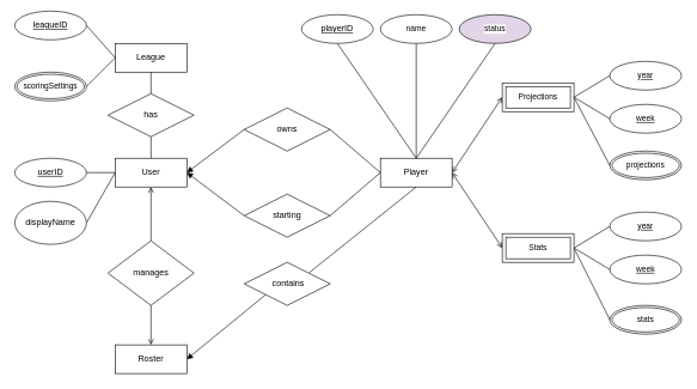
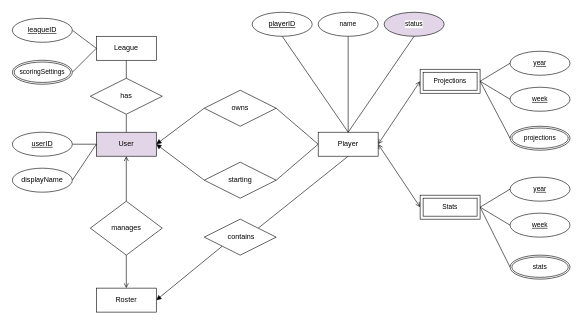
  <mxCell id="0" />
  <mxCell id="1" parent="0" />
  <mxCell id="2" style="edgeStyle=none;shape=connector;rounded=0;orthogonalLoop=1;jettySize=auto;html=1;exitX=0.5;exitY=1;exitDx=0;exitDy=0;entryX=0.5;entryY=0;entryDx=0;entryDy=0;strokeColor=default;align=center;verticalAlign=middle;fontFamily=Helvetica;fontSize=11;fontColor=default;labelBackgroundColor=default;endArrow=none;" edge="1" parent="1" source="3" target="22"><mxGeometry relative="1" as="geometry" /></mxCell>
  <mxCell id="3" value="League" style="whiteSpace=wrap;html=1;align=center;" vertex="1" parent="1"><mxGeometry x="160" y="60" width="100" height="40" as="geometry" /></mxCell>
  <mxCell id="4" style="edgeStyle=none;shape=connector;rounded=0;orthogonalLoop=1;jettySize=auto;html=1;exitX=1;exitY=0.5;exitDx=0;exitDy=0;entryX=0;entryY=0.5;entryDx=0;entryDy=0;strokeColor=default;align=center;verticalAlign=middle;fontFamily=Helvetica;fontSize=11;fontColor=default;labelBackgroundColor=default;endArrow=open;startArrow=open;startFill=0;endFill=0;" edge="1" parent="1" source="6" target="30"><mxGeometry relative="1" as="geometry" /></mxCell>
  <mxCell id="5" style="edgeStyle=none;shape=connector;rounded=0;orthogonalLoop=1;jettySize=auto;html=1;exitX=1;exitY=0.5;exitDx=0;exitDy=0;entryX=0;entryY=0.5;entryDx=0;entryDy=0;strokeColor=default;align=center;verticalAlign=middle;fontFamily=Helvetica;fontSize=11;fontColor=default;labelBackgroundColor=default;endArrow=open;startArrow=open;startFill=0;endFill=0;" edge="1" parent="1" source="6" target="34"><mxGeometry relative="1" as="geometry" /></mxCell>
  <mxCell id="6" value="Player" style="whiteSpace=wrap;html=1;align=center;" vertex="1" parent="1"><mxGeometry x="530" y="220" width="100" height="40" as="geometry" /></mxCell>
  <mxCell id="7" style="edgeStyle=none;shape=connector;rounded=0;orthogonalLoop=1;jettySize=auto;html=1;exitX=1;exitY=0.5;exitDx=0;exitDy=0;entryX=0;entryY=1;entryDx=0;entryDy=0;strokeColor=default;align=center;verticalAlign=middle;fontFamily=Helvetica;fontSize=11;fontColor=default;labelBackgroundColor=default;endArrow=none;startArrow=block;startFill=1;" edge="1" parent="1" source="8" target="21"><mxGeometry relative="1" as="geometry" /></mxCell>
  <mxCell id="8" value="Roster" style="whiteSpace=wrap;html=1;align=center;" vertex="1" parent="1"><mxGeometry x="160" y="480" width="100" height="40" as="geometry" /></mxCell>
  <mxCell id="9" style="edgeStyle=none;shape=connector;rounded=0;orthogonalLoop=1;jettySize=auto;html=1;exitX=0.5;exitY=0;exitDx=0;exitDy=0;entryX=0.5;entryY=1;entryDx=0;entryDy=0;strokeColor=default;align=center;verticalAlign=middle;fontFamily=Helvetica;fontSize=11;fontColor=default;labelBackgroundColor=default;endArrow=none;" edge="1" parent="1" source="11" target="22"><mxGeometry relative="1" as="geometry" /></mxCell>
  <mxCell id="10" style="edgeStyle=none;shape=connector;rounded=0;orthogonalLoop=1;jettySize=auto;html=1;exitX=0.5;exitY=1;exitDx=0;exitDy=0;entryX=0.5;entryY=0;entryDx=0;entryDy=0;strokeColor=default;align=center;verticalAlign=middle;fontFamily=Helvetica;fontSize=11;fontColor=default;labelBackgroundColor=default;endArrow=none;startArrow=open;startFill=0;" edge="1" parent="1" source="11" target="24"><mxGeometry relative="1" as="geometry" /></mxCell>
- <mxCell id="11" value="User" style="whiteSpace=wrap;html=1;align=center;" vertex="1" parent="1"><mxGeometry x="160" y="220" width="100" height="40" as="geometry" /></mxCell>
+ <mxCell id="11" value="User" style="whiteSpace=wrap;html=1;align=center;fillColor=#e1d5e7;" vertex="1" parent="1"><mxGeometry x="160" y="220" width="100" height="40" as="geometry" /></mxCell>
  <mxCell id="12" style="edgeStyle=none;shape=connector;rounded=0;orthogonalLoop=1;jettySize=auto;html=1;exitX=1;exitY=0.5;exitDx=0;exitDy=0;entryX=0;entryY=0.5;entryDx=0;entryDy=0;strokeColor=default;align=center;verticalAlign=middle;fontFamily=Helvetica;fontSize=11;fontColor=default;labelBackgroundColor=default;endArrow=none;" edge="1" parent="1" source="13" target="11"><mxGeometry relative="1" as="geometry" /></mxCell>
  <mxCell id="13" value="userID" style="ellipse;whiteSpace=wrap;html=1;align=center;fontStyle=4;" vertex="1" parent="1"><mxGeometry x="20" y="220" width="100" height="40" as="geometry" /></mxCell>
  <mxCell id="14" style="edgeStyle=none;shape=connector;rounded=0;orthogonalLoop=1;jettySize=auto;html=1;exitX=1;exitY=0.5;exitDx=0;exitDy=0;entryX=0;entryY=0.5;entryDx=0;entryDy=0;strokeColor=default;align=center;verticalAlign=middle;fontFamily=Helvetica;fontSize=11;fontColor=default;labelBackgroundColor=default;endArrow=none;" edge="1" parent="1" source="15" target="3"><mxGeometry relative="1" as="geometry" /></mxCell>
- <mxCell id="15" value="leagueID" style="ellipse;whiteSpace=wrap;html=1;align=center;fontStyle=4;" vertex="1" parent="1"><mxGeometry x="20" y="15" width="100" height="40" as="geometry" /></mxCell>
+ <mxCell id="15" value="leagueID" style="ellipse;whiteSpace=wrap;html=1;align=center;fontStyle=4;" vertex="1" parent="1"><mxGeometry x="20" y="30" width="100" height="40" as="geometry" /></mxCell>
  <mxCell id="16" style="edgeStyle=none;shape=connector;rounded=0;orthogonalLoop=1;jettySize=auto;html=1;exitX=0.5;exitY=1;exitDx=0;exitDy=0;entryX=0.5;entryY=0;entryDx=0;entryDy=0;strokeColor=default;align=center;verticalAlign=middle;fontFamily=Helvetica;fontSize=11;fontColor=default;labelBackgroundColor=default;endArrow=none;" edge="1" parent="1" source="17" target="6"><mxGeometry relative="1" as="geometry" /></mxCell>
  <mxCell id="17" value="playerID" style="ellipse;whiteSpace=wrap;html=1;align=center;fontStyle=4;" vertex="1" parent="1"><mxGeometry x="420" y="20" width="100" height="40" as="geometry" /></mxCell>
  <mxCell id="18" style="edgeStyle=none;shape=connector;rounded=0;orthogonalLoop=1;jettySize=auto;html=1;exitX=1;exitY=0.5;exitDx=0;exitDy=0;strokeColor=default;align=center;verticalAlign=middle;fontFamily=Helvetica;fontSize=11;fontColor=default;labelBackgroundColor=default;endArrow=none;" edge="1" parent="1" source="19"><mxGeometry relative="1" as="geometry"><mxPoint x="160" y="240" as="targetPoint" /></mxGeometry></mxCell>
- <mxCell id="19" value="displayName" style="ellipse;whiteSpace=wrap;html=1;align=center;" vertex="1" parent="1"><mxGeometry x="20" y="280" width="100" height="60" as="geometry" /></mxCell>
+ <mxCell id="19" value="displayName" style="ellipse;whiteSpace=wrap;html=1;align=center;" vertex="1" parent="1"><mxGeometry x="20" y="280" width="100" height="40" as="geometry" /></mxCell>
  <mxCell id="20" style="edgeStyle=none;shape=connector;rounded=0;orthogonalLoop=1;jettySize=auto;html=1;exitX=1;exitY=0;exitDx=0;exitDy=0;entryX=0.5;entryY=1;entryDx=0;entryDy=0;strokeColor=default;align=center;verticalAlign=middle;fontFamily=Helvetica;fontSize=11;fontColor=default;labelBackgroundColor=default;endArrow=none;" edge="1" parent="1" source="21" target="6"><mxGeometry relative="1" as="geometry" /></mxCell>
  <mxCell id="21" value="&amp;nbsp;contains" style="shape=rhombus;perimeter=rhombusPerimeter;whiteSpace=wrap;html=1;align=center;" vertex="1" parent="1"><mxGeometry x="340" y="365" width="120" height="60" as="geometry" /></mxCell>
  <mxCell id="22" value="has" style="shape=rhombus;perimeter=rhombusPerimeter;whiteSpace=wrap;html=1;align=center;" vertex="1" parent="1"><mxGeometry x="150" y="130" width="120" height="60" as="geometry" /></mxCell>
  <mxCell id="23" style="edgeStyle=none;shape=connector;rounded=0;orthogonalLoop=1;jettySize=auto;html=1;exitX=0.5;exitY=1;exitDx=0;exitDy=0;entryX=0.5;entryY=0;entryDx=0;entryDy=0;strokeColor=default;align=center;verticalAlign=middle;fontFamily=Helvetica;fontSize=11;fontColor=default;labelBackgroundColor=default;endArrow=open;endFill=0;" edge="1" parent="1" source="24" target="8"><mxGeometry relative="1" as="geometry" /></mxCell>
  <mxCell id="24" value="manages" style="shape=rhombus;perimeter=rhombusPerimeter;whiteSpace=wrap;html=1;align=center;" vertex="1" parent="1"><mxGeometry x="150" y="335" width="120" height="90" as="geometry" /></mxCell>
  <mxCell id="25" style="edgeStyle=none;shape=connector;rounded=0;orthogonalLoop=1;jettySize=auto;html=1;exitX=1;exitY=0.5;exitDx=0;exitDy=0;entryX=0;entryY=0.5;entryDx=0;entryDy=0;strokeColor=default;align=center;verticalAlign=middle;fontFamily=Helvetica;fontSize=11;fontColor=default;labelBackgroundColor=default;endArrow=none;" edge="1" parent="1" source="27" target="6"><mxGeometry relative="1" as="geometry" /></mxCell>
  <mxCell id="26" style="edgeStyle=none;shape=connector;rounded=0;orthogonalLoop=1;jettySize=auto;html=1;exitX=0;exitY=0.5;exitDx=0;exitDy=0;entryX=1;entryY=0.5;entryDx=0;entryDy=0;strokeColor=default;align=center;verticalAlign=middle;fontFamily=Helvetica;fontSize=11;fontColor=default;labelBackgroundColor=default;endArrow=block;startArrow=none;startFill=0;endFill=1;" edge="1" parent="1" source="27" target="11"><mxGeometry relative="1" as="geometry" /></mxCell>
  <mxCell id="27" value="owns" style="shape=rhombus;perimeter=rhombusPerimeter;whiteSpace=wrap;html=1;align=center;" vertex="1" parent="1"><mxGeometry x="340" y="150" width="120" height="60" as="geometry" /></mxCell>
  <mxCell id="28" style="edgeStyle=none;shape=connector;rounded=0;orthogonalLoop=1;jettySize=auto;html=1;exitX=1;exitY=0.5;exitDx=0;exitDy=0;entryX=0;entryY=0.5;entryDx=0;entryDy=0;strokeColor=default;align=center;verticalAlign=middle;fontFamily=Helvetica;fontSize=11;fontColor=default;labelBackgroundColor=default;endArrow=none;" edge="1" parent="1" source="30" target="35"><mxGeometry relative="1" as="geometry" /></mxCell>
  <mxCell id="29" style="edgeStyle=none;shape=connector;rounded=0;orthogonalLoop=1;jettySize=auto;html=1;exitX=1;exitY=0.5;exitDx=0;exitDy=0;entryX=0;entryY=0.5;entryDx=0;entryDy=0;strokeColor=default;align=center;verticalAlign=middle;fontFamily=Helvetica;fontSize=11;fontColor=default;labelBackgroundColor=default;endArrow=none;" edge="1" parent="1" source="30" target="36"><mxGeometry relative="1" as="geometry" /></mxCell>
  <mxCell id="30" value="Projections" style="shape=ext;margin=3;double=1;whiteSpace=wrap;html=1;align=center;fontFamily=Helvetica;fontSize=11;fontColor=default;labelBackgroundColor=default;" vertex="1" parent="1"><mxGeometry x="700" y="115" width="100" height="40" as="geometry" /></mxCell>
  <mxCell id="31" style="edgeStyle=none;shape=connector;rounded=0;orthogonalLoop=1;jettySize=auto;html=1;exitX=1;exitY=0.5;exitDx=0;exitDy=0;entryX=0;entryY=0.5;entryDx=0;entryDy=0;strokeColor=default;align=center;verticalAlign=middle;fontFamily=Helvetica;fontSize=11;fontColor=default;labelBackgroundColor=default;endArrow=none;" edge="1" parent="1" source="34" target="37"><mxGeometry relative="1" as="geometry" /></mxCell>
  <mxCell id="32" style="edgeStyle=none;shape=connector;rounded=0;orthogonalLoop=1;jettySize=auto;html=1;exitX=1;exitY=0.5;exitDx=0;exitDy=0;entryX=0;entryY=0.5;entryDx=0;entryDy=0;strokeColor=default;align=center;verticalAlign=middle;fontFamily=Helvetica;fontSize=11;fontColor=default;labelBackgroundColor=default;endArrow=none;" edge="1" parent="1" source="34" target="38"><mxGeometry relative="1" as="geometry" /></mxCell>
  <mxCell id="33" style="edgeStyle=none;shape=connector;rounded=0;orthogonalLoop=1;jettySize=auto;html=1;exitX=1;exitY=0.5;exitDx=0;exitDy=0;entryX=0;entryY=0.5;entryDx=0;entryDy=0;strokeColor=default;align=center;verticalAlign=middle;fontFamily=Helvetica;fontSize=11;fontColor=default;labelBackgroundColor=default;endArrow=none;" edge="1" parent="1" source="34" target="43"><mxGeometry relative="1" as="geometry" /></mxCell>
  <mxCell id="34" value="Stats" style="shape=ext;margin=3;double=1;whiteSpace=wrap;html=1;align=center;fontFamily=Helvetica;fontSize=11;fontColor=default;labelBackgroundColor=default;" vertex="1" parent="1"><mxGeometry x="700" y="325" width="100" height="40" as="geometry" /></mxCell>
  <mxCell id="35" value="year" style="ellipse;whiteSpace=wrap;html=1;align=center;fontStyle=4;fontFamily=Helvetica;fontSize=11;fontColor=default;labelBackgroundColor=default;" vertex="1" parent="1"><mxGeometry x="850" y="85" width="100" height="40" as="geometry" /></mxCell>
  <mxCell id="36" value="week" style="ellipse;whiteSpace=wrap;html=1;align=center;fontStyle=4;fontFamily=Helvetica;fontSize=11;fontColor=default;labelBackgroundColor=default;" vertex="1" parent="1"><mxGeometry x="850" y="145" width="100" height="40" as="geometry" /></mxCell>
  <mxCell id="37" value="year" style="ellipse;whiteSpace=wrap;html=1;align=center;fontStyle=4;fontFamily=Helvetica;fontSize=11;fontColor=default;labelBackgroundColor=default;" vertex="1" parent="1"><mxGeometry x="850" y="295" width="100" height="40" as="geometry" /></mxCell>
  <mxCell id="38" value="week" style="ellipse;whiteSpace=wrap;html=1;align=center;fontStyle=4;fontFamily=Helvetica;fontSize=11;fontColor=default;labelBackgroundColor=default;" vertex="1" parent="1"><mxGeometry x="850" y="355" width="100" height="40" as="geometry" /></mxCell>
  <mxCell id="39" style="edgeStyle=none;shape=connector;rounded=0;orthogonalLoop=1;jettySize=auto;html=1;exitX=1;exitY=0.5;exitDx=0;exitDy=0;entryX=0;entryY=0.5;entryDx=0;entryDy=0;strokeColor=default;align=center;verticalAlign=middle;fontFamily=Helvetica;fontSize=11;fontColor=default;labelBackgroundColor=default;endArrow=none;" edge="1" parent="1" source="40" target="3"><mxGeometry relative="1" as="geometry" /></mxCell>
  <mxCell id="40" value="scoringSettings" style="ellipse;shape=doubleEllipse;margin=3;whiteSpace=wrap;html=1;align=center;fontFamily=Helvetica;fontSize=11;fontColor=default;labelBackgroundColor=default;" vertex="1" parent="1"><mxGeometry x="20" y="100" width="100" height="40" as="geometry" /></mxCell>
  <mxCell id="41" style="edgeStyle=none;shape=connector;rounded=0;orthogonalLoop=1;jettySize=auto;html=1;exitX=0;exitY=0.5;exitDx=0;exitDy=0;entryX=1;entryY=0.5;entryDx=0;entryDy=0;strokeColor=default;align=center;verticalAlign=middle;fontFamily=Helvetica;fontSize=11;fontColor=default;labelBackgroundColor=default;endArrow=none;" edge="1" parent="1" source="42" target="30"><mxGeometry relative="1" as="geometry" /></mxCell>
  <mxCell id="42" value="projections" style="ellipse;shape=doubleEllipse;margin=3;whiteSpace=wrap;html=1;align=center;fontFamily=Helvetica;fontSize=11;fontColor=default;labelBackgroundColor=default;" vertex="1" parent="1"><mxGeometry x="850" y="210" width="100" height="40" as="geometry" /></mxCell>
  <mxCell id="43" value="stats" style="ellipse;shape=doubleEllipse;margin=3;whiteSpace=wrap;html=1;align=center;fontFamily=Helvetica;fontSize=11;fontColor=default;labelBackgroundColor=default;" vertex="1" parent="1"><mxGeometry x="850" y="425" width="100" height="40" as="geometry" /></mxCell>
  <mxCell id="44" style="edgeStyle=none;shape=connector;rounded=0;orthogonalLoop=1;jettySize=auto;html=1;exitX=0.5;exitY=1;exitDx=0;exitDy=0;entryX=0.5;entryY=0;entryDx=0;entryDy=0;strokeColor=default;align=center;verticalAlign=middle;fontFamily=Helvetica;fontSize=11;fontColor=default;labelBackgroundColor=default;endArrow=none;" edge="1" parent="1" source="45" target="6"><mxGeometry relative="1" as="geometry" /></mxCell>
  <mxCell id="45" value="name" style="ellipse;whiteSpace=wrap;html=1;align=center;fontFamily=Helvetica;fontSize=11;fontColor=default;labelBackgroundColor=default;" vertex="1" parent="1"><mxGeometry x="530" y="20" width="100" height="40" as="geometry" /></mxCell>
  <mxCell id="46" style="edgeStyle=none;shape=connector;rounded=0;orthogonalLoop=1;jettySize=auto;html=1;exitX=0.5;exitY=1;exitDx=0;exitDy=0;entryX=0.5;entryY=0;entryDx=0;entryDy=0;strokeColor=default;align=center;verticalAlign=middle;fontFamily=Helvetica;fontSize=11;fontColor=default;labelBackgroundColor=default;endArrow=none;" edge="1" parent="1" source="47" target="6"><mxGeometry relative="1" as="geometry" /></mxCell>
  <mxCell id="47" value="status" style="ellipse;whiteSpace=wrap;html=1;align=center;fontFamily=Helvetica;fontSize=11;fontColor=default;labelBackgroundColor=default;fillColor=#e1d5e7;" vertex="1" parent="1"><mxGeometry x="640" y="20" width="100" height="40" as="geometry" /></mxCell>
  <mxCell id="48" style="edgeStyle=none;shape=connector;rounded=0;orthogonalLoop=1;jettySize=auto;html=1;exitX=0;exitY=0.5;exitDx=0;exitDy=0;entryX=1;entryY=0.5;entryDx=0;entryDy=0;strokeColor=default;align=center;verticalAlign=middle;fontFamily=Helvetica;fontSize=11;fontColor=default;labelBackgroundColor=default;endArrow=block;endFill=1;" edge="1" parent="1" source="50" target="11"><mxGeometry relative="1" as="geometry" /></mxCell>
  <mxCell id="49" style="edgeStyle=none;shape=connector;rounded=0;orthogonalLoop=1;jettySize=auto;html=1;exitX=1;exitY=0.5;exitDx=0;exitDy=0;entryX=0;entryY=0.5;entryDx=0;entryDy=0;strokeColor=default;align=center;verticalAlign=middle;fontFamily=Helvetica;fontSize=11;fontColor=default;labelBackgroundColor=default;endArrow=none;" edge="1" parent="1" source="50" target="6"><mxGeometry relative="1" as="geometry" /></mxCell>
  <mxCell id="50" value="starting" style="shape=rhombus;perimeter=rhombusPerimeter;whiteSpace=wrap;html=1;align=center;" vertex="1" parent="1"><mxGeometry x="340" y="270" width="120" height="60" as="geometry" /></mxCell>
